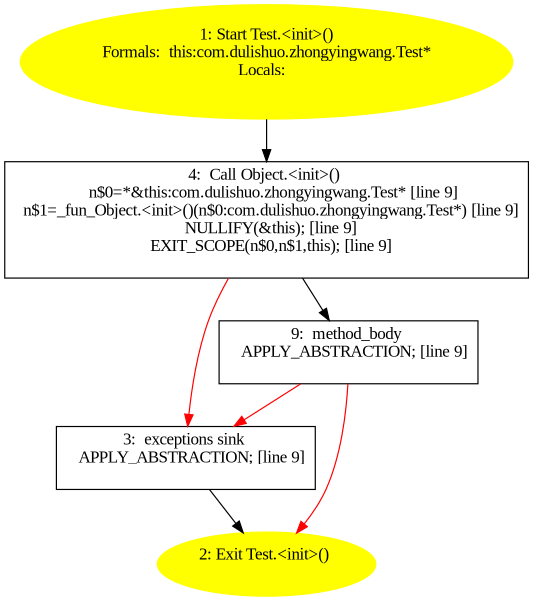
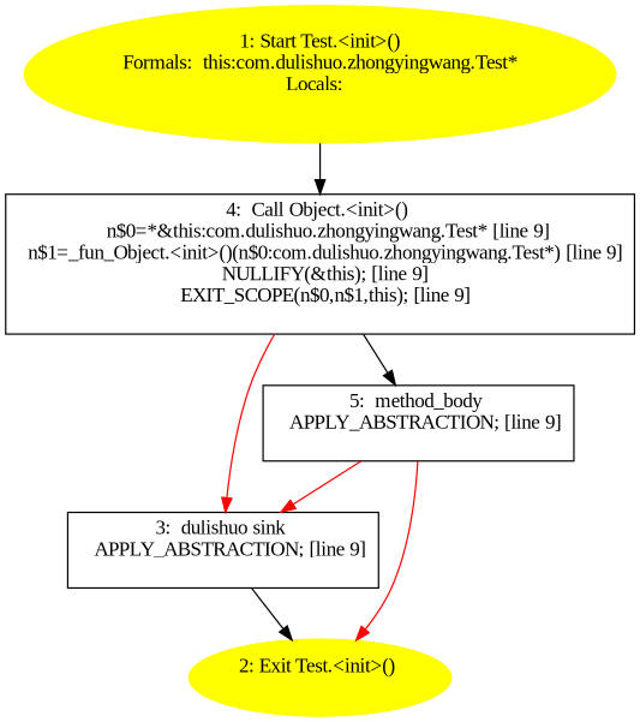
  digraph {
    fontname="Liberation Serif"
    node [fontname="Liberation Serif" shape=box]
    edge [fontname="Liberation Serif"]
    n1 [color=yellow label="1: Start Test.<init>()\nFormals:  this:com.dulishuo.zhongyingwang.Test*\nLocals:  \n  " style=filled shape=""]
    n2 [label="4:  Call Object.<init>() \n   n$0=*&this:com.dulishuo.zhongyingwang.Test* [line 9]\n  n$1=_fun_Object.<init>()(n$0:com.dulishuo.zhongyingwang.Test*) [line 9]\n  NULLIFY(&this); [line 9]\n  EXIT_SCOPE(n$0,n$1,this); [line 9]\n "]
-   n3 [label="3:  exceptions sink \n   APPLY_ABSTRACTION; [line 9]\n "]
-   n4 [label="9:  method_body \n   APPLY_ABSTRACTION; [line 9]\n "]
+   n3 [label="3:  dulishuo sink \n   APPLY_ABSTRACTION; [line 9]\n "]
+   n4 [label="5:  method_body \n   APPLY_ABSTRACTION; [line 9]\n "]
    n5 [color=yellow label="2: Exit Test.<init>() \n  " style=filled shape=""]
    n1 -> n2
    n2 -> n3 [color=red]
    n2 -> n4
    n3 -> n5
    n4 -> n3 [color=red]
    n4 -> n5 [color=red]
  }
